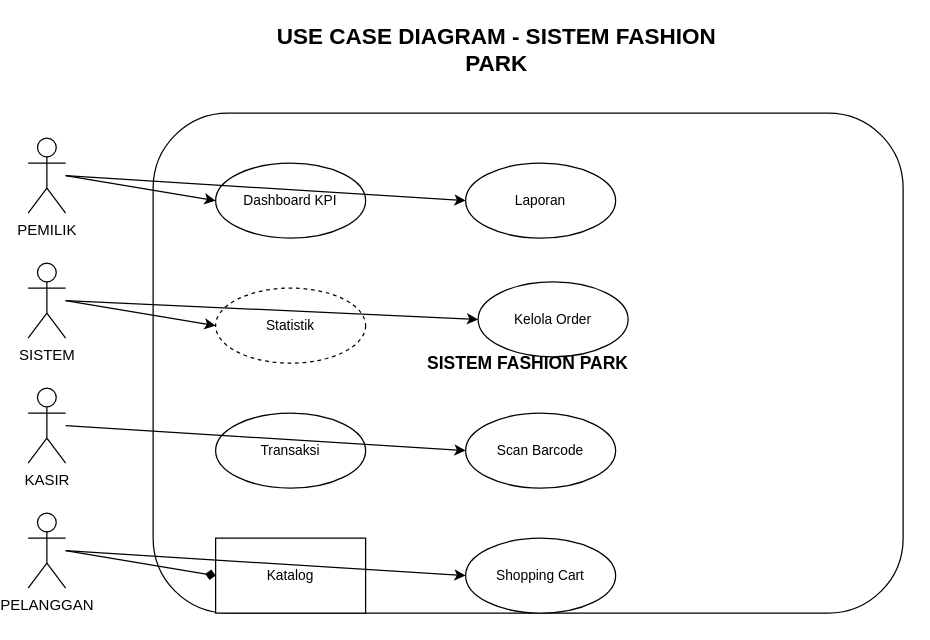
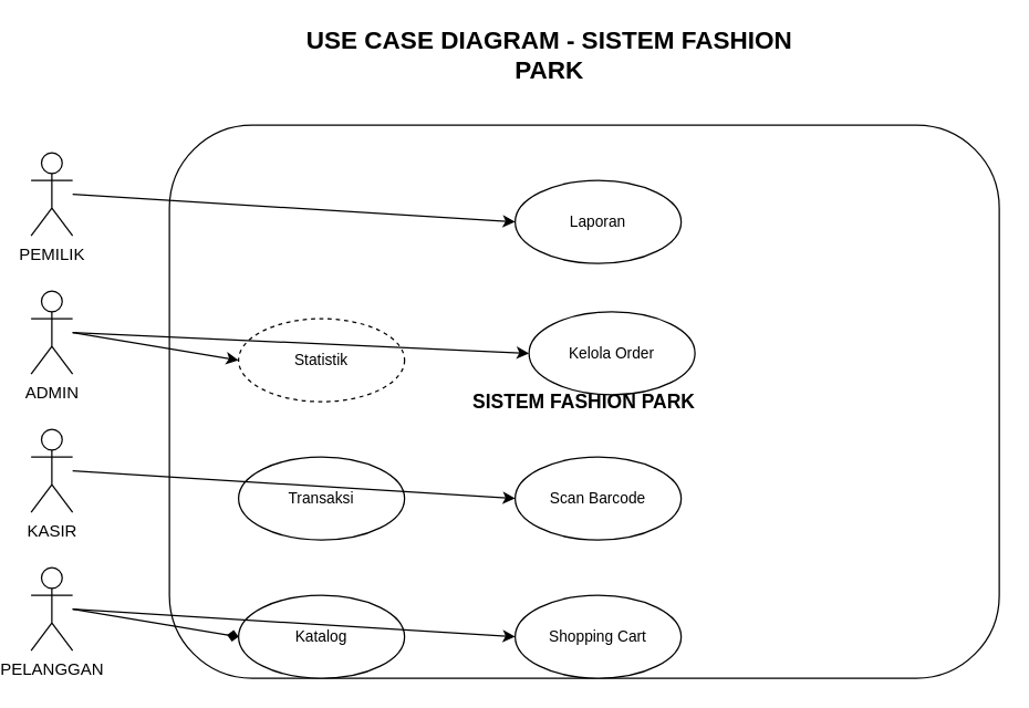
  <mxCell id="0" />
  <mxCell id="1" parent="0" />
  <mxCell id="2" value="USE CASE DIAGRAM - SISTEM FASHION PARK" style="text;html=1;strokeColor=none;fillColor=none;align=center;verticalAlign=middle;whiteSpace=wrap;rounded=0;fontSize=18;fontStyle=1;fontColor=#000000;" vertex="1" parent="1"><mxGeometry x="195" y="20" width="400" height="40" as="geometry" /></mxCell>
  <mxCell id="3" value="PEMILIK" style="shape=umlActor;verticalLabelPosition=bottom;verticalAlign=top;html=1;outlineConnect=0;fillColor=#ffffff;strokeColor=#000000;" vertex="1" parent="1"><mxGeometry x="20" y="110" width="30" height="60" as="geometry" /></mxCell>
- <mxCell id="4" value="SISTEM" style="shape=umlActor;verticalLabelPosition=bottom;verticalAlign=top;html=1;outlineConnect=0;fillColor=#ffffff;strokeColor=#000000;" vertex="1" parent="1"><mxGeometry x="20" y="210" width="30" height="60" as="geometry" /></mxCell>
+ <mxCell id="4" value="ADMIN" style="shape=umlActor;verticalLabelPosition=bottom;verticalAlign=top;html=1;outlineConnect=0;fillColor=#ffffff;strokeColor=#000000;" vertex="1" parent="1"><mxGeometry x="20" y="210" width="30" height="60" as="geometry" /></mxCell>
  <mxCell id="5" value="KASIR" style="shape=umlActor;verticalLabelPosition=bottom;verticalAlign=top;html=1;outlineConnect=0;fillColor=#ffffff;strokeColor=#000000;" vertex="1" parent="1"><mxGeometry x="20" y="310" width="30" height="60" as="geometry" /></mxCell>
  <mxCell id="6" value="PELANGGAN" style="shape=umlActor;verticalLabelPosition=bottom;verticalAlign=top;html=1;outlineConnect=0;fillColor=#ffffff;strokeColor=#000000;" vertex="1" parent="1"><mxGeometry x="20" y="410" width="30" height="60" as="geometry" /></mxCell>
  <mxCell id="7" value="SISTEM FASHION PARK" style="rounded=1;whiteSpace=wrap;html=1;fillColor=#ffffff;strokeColor=#000000;fontSize=14;fontStyle=1;" vertex="1" parent="1"><mxGeometry x="120" y="90" width="600" height="400" as="geometry" /></mxCell>
- <mxCell id="8" value="Dashboard KPI" style="ellipse;whiteSpace=wrap;html=1;fillColor=#ffffff;strokeColor=#000000;fontSize=11;" vertex="1" parent="1"><mxGeometry x="170" y="130" width="120" height="60" as="geometry" /></mxCell>
  <mxCell id="9" value="Laporan" style="ellipse;whiteSpace=wrap;html=1;fillColor=#ffffff;strokeColor=#000000;fontSize=11;" vertex="1" parent="1"><mxGeometry x="370" y="130" width="120" height="60" as="geometry" /></mxCell>
  <mxCell id="10" value="Statistik" style="ellipse;whiteSpace=wrap;html=1;fillColor=#ffffff;strokeColor=#000000;fontSize=11;dashed=1;" vertex="1" parent="1"><mxGeometry x="170" y="230" width="120" height="60" as="geometry" /></mxCell>
  <mxCell id="11" value="Kelola Order" style="ellipse;whiteSpace=wrap;html=1;fillColor=#ffffff;strokeColor=#000000;fontSize=11;" vertex="1" parent="1"><mxGeometry x="380" y="225" width="120" height="60" as="geometry" /></mxCell>
  <mxCell id="12" value="Transaksi" style="ellipse;whiteSpace=wrap;html=1;fillColor=#ffffff;strokeColor=#000000;fontSize=11;" vertex="1" parent="1"><mxGeometry x="170" y="330" width="120" height="60" as="geometry" /></mxCell>
  <mxCell id="13" value="Scan Barcode" style="ellipse;whiteSpace=wrap;html=1;fillColor=#ffffff;strokeColor=#000000;fontSize=11;" vertex="1" parent="1"><mxGeometry x="370" y="330" width="120" height="60" as="geometry" /></mxCell>
- <mxCell id="14" value="Katalog" style="whiteSpace=wrap;html=1;fillColor=#ffffff;strokeColor=#000000;fontSize=11;rounded=0;" vertex="1" parent="1"><mxGeometry x="170" y="430" width="120" height="60" as="geometry" /></mxCell>
+ <mxCell id="14" value="Katalog" style="ellipse;whiteSpace=wrap;html=1;fillColor=#ffffff;strokeColor=#000000;fontSize=11;" vertex="1" parent="1"><mxGeometry x="170" y="430" width="120" height="60" as="geometry" /></mxCell>
  <mxCell id="15" value="Shopping Cart" style="ellipse;whiteSpace=wrap;html=1;fillColor=#ffffff;strokeColor=#000000;fontSize=11;" vertex="1" parent="1"><mxGeometry x="370" y="430" width="120" height="60" as="geometry" /></mxCell>
- <mxCell id="16" value="" style="endArrow=classic;html=1;rounded=0;exitX=1;exitY=0.5;exitDx=0;exitDy=0;entryX=0;entryY=0.5;entryDx=0;entryDy=0;strokeColor=#000000;" edge="1" parent="1" source="3" target="8"><mxGeometry width="50" height="50" relative="1" as="geometry"><mxPoint x="370" y="410" as="sourcePoint" /><mxPoint x="420" y="360" as="targetPoint" /></mxGeometry></mxCell>
  <mxCell id="17" value="" style="endArrow=classic;html=1;rounded=0;exitX=1;exitY=0.5;exitDx=0;exitDy=0;entryX=0;entryY=0.5;entryDx=0;entryDy=0;strokeColor=#000000;" edge="1" parent="1" source="3" target="9"><mxGeometry width="50" height="50" relative="1" as="geometry"><mxPoint x="370" y="410" as="sourcePoint" /><mxPoint x="420" y="360" as="targetPoint" /></mxGeometry></mxCell>
  <mxCell id="18" value="" style="endArrow=classic;html=1;rounded=0;exitX=1;exitY=0.5;exitDx=0;exitDy=0;entryX=0;entryY=0.5;entryDx=0;entryDy=0;strokeColor=#000000;" edge="1" parent="1" source="4" target="10"><mxGeometry width="50" height="50" relative="1" as="geometry"><mxPoint x="370" y="410" as="sourcePoint" /><mxPoint x="420" y="360" as="targetPoint" /></mxGeometry></mxCell>
  <mxCell id="19" value="" style="endArrow=classic;html=1;rounded=0;exitX=1;exitY=0.5;exitDx=0;exitDy=0;entryX=0;entryY=0.5;entryDx=0;entryDy=0;strokeColor=#000000;" edge="1" parent="1" source="4" target="11"><mxGeometry width="50" height="50" relative="1" as="geometry"><mxPoint x="370" y="410" as="sourcePoint" /><mxPoint x="420" y="360" as="targetPoint" /></mxGeometry></mxCell>
  <mxCell id="20" value="" style="endArrow=classic;html=1;rounded=0;exitX=1;exitY=0.5;exitDx=0;exitDy=0;entryX=0;entryY=0.5;entryDx=0;entryDy=0;strokeColor=#000000;" edge="1" parent="1" source="5" target="13"><mxGeometry width="50" height="50" relative="1" as="geometry"><mxPoint x="370" y="410" as="sourcePoint" /><mxPoint x="420" y="360" as="targetPoint" /></mxGeometry></mxCell>
  <mxCell id="21" value="" style="endArrow=diamond;html=1;rounded=0;exitX=1;exitY=0.5;exitDx=0;exitDy=0;entryX=0;entryY=0.5;entryDx=0;entryDy=0;strokeColor=#000000;" edge="1" parent="1" source="6" target="14"><mxGeometry width="50" height="50" relative="1" as="geometry"><mxPoint x="370" y="410" as="sourcePoint" /><mxPoint x="420" y="360" as="targetPoint" /></mxGeometry></mxCell>
  <mxCell id="22" value="" style="endArrow=classic;html=1;rounded=0;exitX=1;exitY=0.5;exitDx=0;exitDy=0;entryX=0;entryY=0.5;entryDx=0;entryDy=0;strokeColor=#000000;" edge="1" parent="1" source="6" target="15"><mxGeometry width="50" height="50" relative="1" as="geometry"><mxPoint x="370" y="410" as="sourcePoint" /><mxPoint x="420" y="360" as="targetPoint" /></mxGeometry></mxCell>
